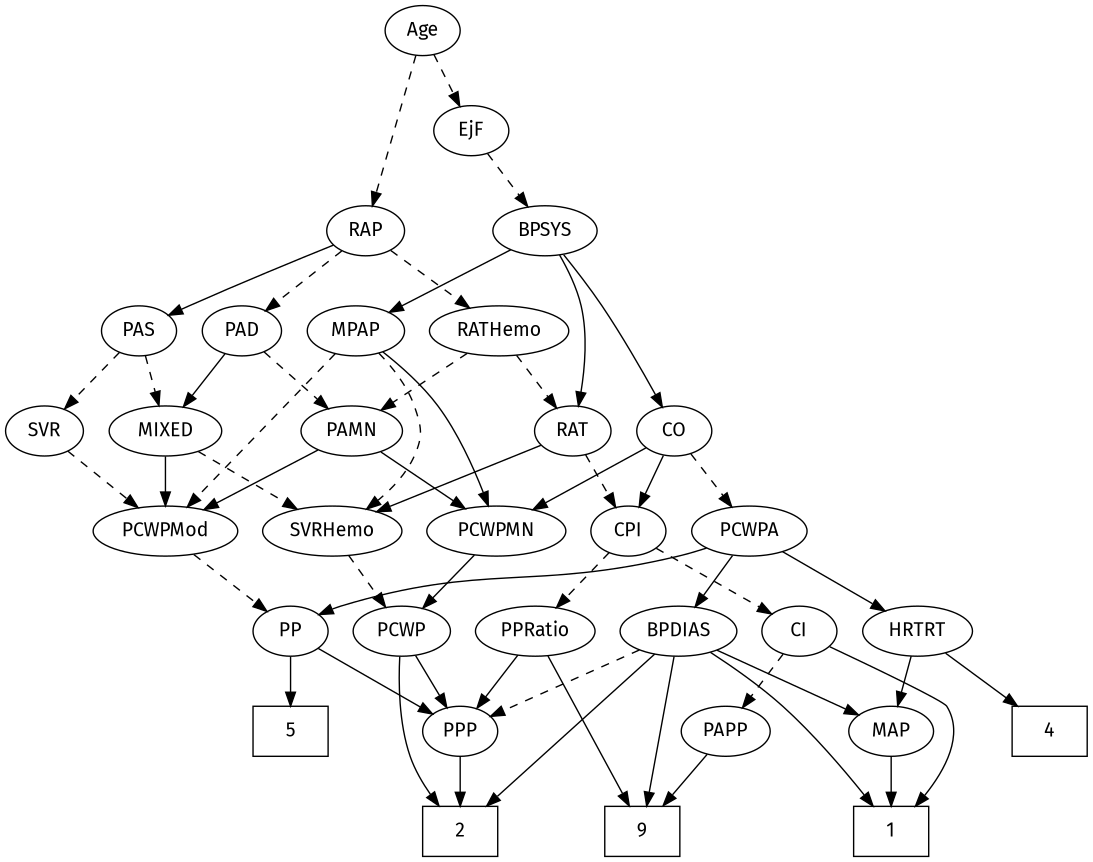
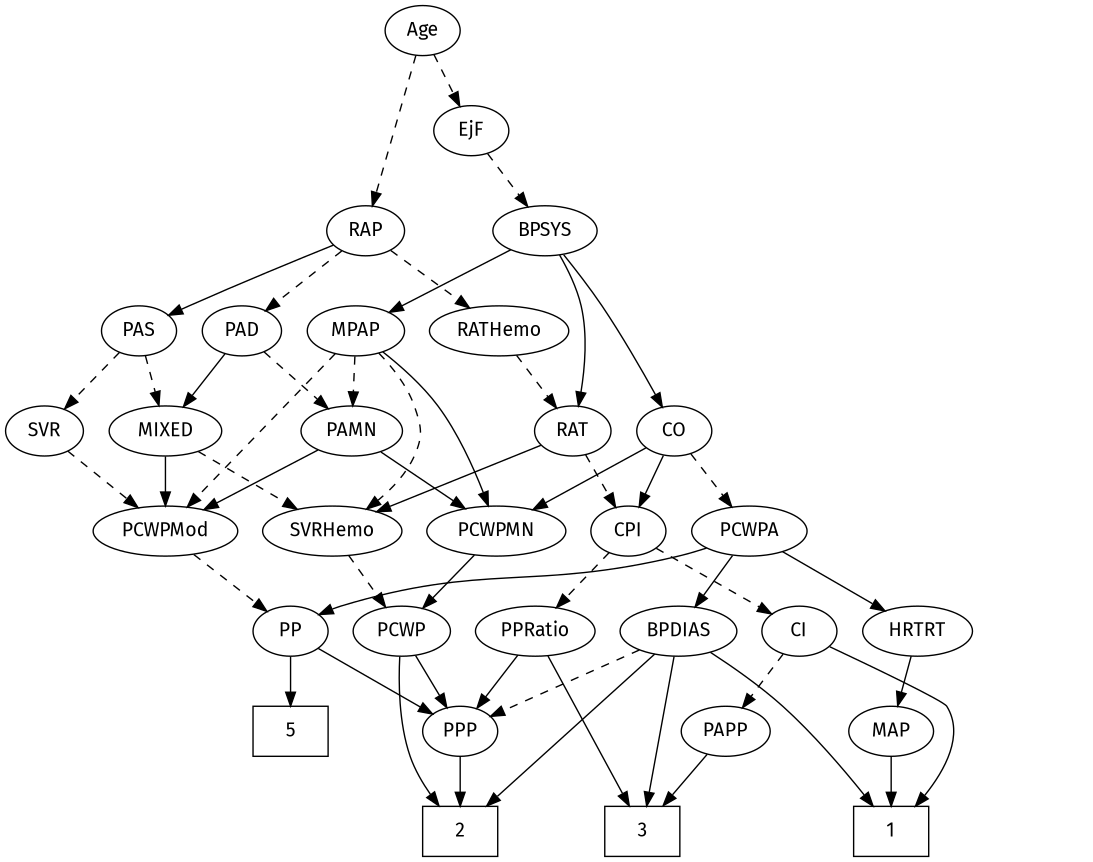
  strict digraph {
    fontname="Fira Sans"
    node [fontname="Fira Sans"]
    edge [fontname="Fira Sans" style=solid]
    1 [height=0.5 shape=box width=0.75]
    2 [height=0.5 shape=box width=0.75]
-   3 [height=0.5 shape=box width=0.75 label=9]
-   4 [height=0.5 shape=box width=0.75]
+   3 [height=0.5 shape=box width=0.75]
    5 [height=0.5 shape=box width=0.75]
    Age [height=0.5 width=0.75]
    EjF [height=0.5 width=0.75]
    RAP [height=0.5 width=0.77632]
    BPSYS [height=0.5 width=1.0471]
    PAS [height=0.5 width=0.75]
    PAD [height=0.5 width=0.79437]
    RATHemo [height=0.5 width=1.3721]
    MPAP [height=0.5 width=0.97491]
    CO [height=0.5 width=0.75]
    RAT [height=0.5 width=0.75827]
    MIXED [height=0.5 width=1.1193]
    SVR [height=0.5 width=0.77632]
    PAMN [height=0.5 width=1.011]
    PCWPMod [height=0.5 width=1.4443]
    SVRHemo [height=0.5 width=1.3902]
    PCWPMN [height=0.5 width=1.3902]
    CPI [height=0.5 width=0.75]
    PCWPA [height=0.5 width=1.1555]
    PP [height=0.5 width=0.75]
    PCWP [height=0.5 width=0.97491]
    PPP [height=0.5 width=0.75]
    PPRatio [height=0.5 width=1.1013]
    CI [height=0.5 width=0.75]
    BPDIAS [height=0.5 width=1.1735]
    HRTRT [height=0.5 width=1.1013]
    PAPP [height=0.5 width=0.88464]
    MAP [height=0.5 width=0.84854]
    Age -> EjF [style=dashed]
    Age -> RAP [style=dashed]
    EjF -> BPSYS [style=dashed]
    RAP -> PAS
    RAP -> PAD [style=dashed]
    RAP -> RATHemo [style=dashed]
    BPSYS -> MPAP
    BPSYS -> CO
    BPSYS -> RAT
    PAS -> MIXED [style=dashed]
    PAS -> SVR [style=dashed]
    PAD -> MIXED
    PAD -> PAMN [style=dashed]
    RATHemo -> RAT [style=dashed]
-   RATHemo -> PAMN [style=dashed]
+   MPAP -> PAMN [style=dashed]
    MPAP -> PCWPMod [style=dashed]
    MPAP -> SVRHemo [style=dashed]
    MPAP -> PCWPMN
    CO -> PCWPMN
    CO -> CPI
    CO -> PCWPA [style=dashed]
    RAT -> SVRHemo
    RAT -> CPI [style=dashed]
    MIXED -> PCWPMod
    MIXED -> SVRHemo [style=dashed]
    SVR -> PCWPMod [style=dashed]
    PAMN -> PCWPMod
    PAMN -> PCWPMN
    PCWPMod -> PP [style=dashed]
    SVRHemo -> PCWP [style=dashed]
    PCWPMN -> PCWP
    CPI -> PPRatio [style=dashed]
    CPI -> CI [style=dashed]
    PCWPA -> PP
    PCWPA -> BPDIAS
    PCWPA -> HRTRT
    PP -> 5
    PP -> PPP
    PCWP -> 2
    PCWP -> PPP
    PPP -> 2
    PPRatio -> 3
    PPRatio -> PPP
    CI -> 1
    CI -> PAPP [style=dashed]
    BPDIAS -> 1
    BPDIAS -> 2
    BPDIAS -> 3
    BPDIAS -> PPP [style=dashed]
-   BPDIAS -> MAP
-   HRTRT -> 4
    HRTRT -> MAP
    PAPP -> 3
    MAP -> 1
  }
